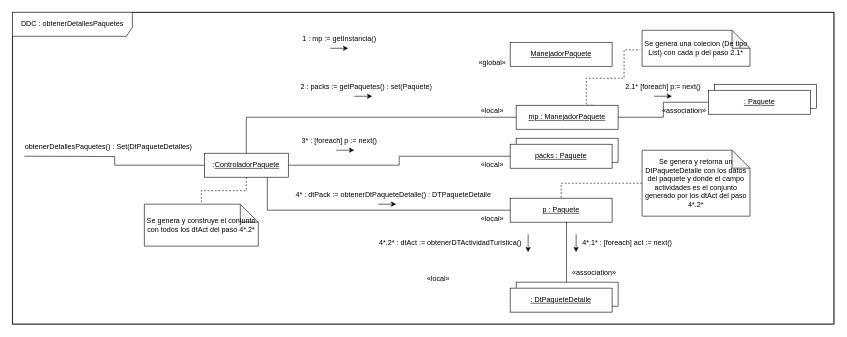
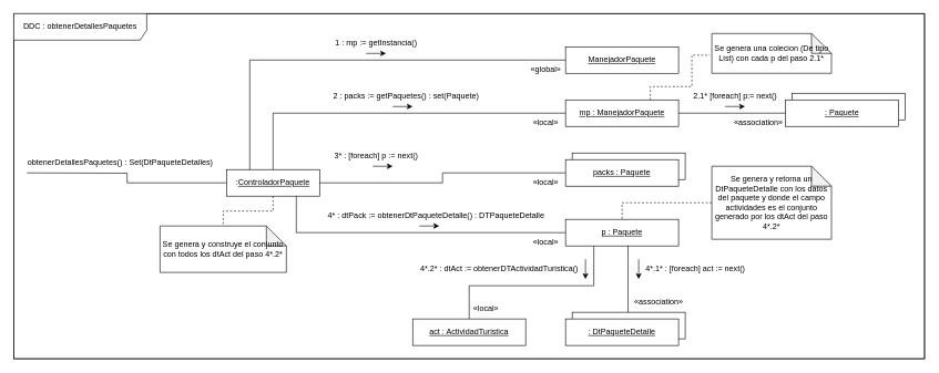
  <mxCell id="0" />
  <mxCell id="1" parent="0" />
  <mxCell id="2" value="" style="rounded=0;whiteSpace=wrap;html=1;" vertex="1" parent="1"><mxGeometry x="20" y="20" width="1370" height="520" as="geometry" /></mxCell>
  <mxCell id="3" value="DDC :&amp;nbsp;&lt;span style=&quot;&quot;&gt;obtenerDetallesPaquetes&lt;/span&gt;" style="shape=umlFrame;whiteSpace=wrap;html=1;width=200;height=40;" vertex="1" parent="1"><mxGeometry x="20" y="20" width="1370" height="520" as="geometry" /></mxCell>
  <mxCell id="4" style="edgeStyle=orthogonalEdgeStyle;rounded=0;orthogonalLoop=1;jettySize=auto;html=1;endArrow=none;endFill=0;" edge="1" parent="1" source="7"><mxGeometry relative="1" as="geometry"><mxPoint x="40" y="260" as="targetPoint" /></mxGeometry></mxCell>
  <mxCell id="5" style="edgeStyle=orthogonalEdgeStyle;rounded=0;orthogonalLoop=1;jettySize=auto;html=1;entryX=0;entryY=0.5;entryDx=0;entryDy=0;endArrow=none;endFill=0;" edge="1" parent="1" source="7" target="18"><mxGeometry relative="1" as="geometry" /></mxCell>
  <mxCell id="6" style="edgeStyle=orthogonalEdgeStyle;rounded=0;orthogonalLoop=1;jettySize=auto;html=1;endArrow=none;endFill=0;dashed=1;" edge="1" parent="1" source="7" target="31"><mxGeometry relative="1" as="geometry" /></mxCell>
  <mxCell id="7" value=":&lt;u&gt;ControladorPaquete&lt;/u&gt;" style="rounded=0;whiteSpace=wrap;html=1;" vertex="1" parent="1"><mxGeometry x="340" y="255" width="140" height="40" as="geometry" /></mxCell>
  <mxCell id="8" value="obtenerDetallesPaquetes() : Set(DtPaqueteDetalles)" style="text;html=1;align=center;verticalAlign=middle;resizable=0;points=[];autosize=1;strokeColor=none;fillColor=none;" vertex="1" parent="1"><mxGeometry x="30" y="230" width="300" height="30" as="geometry" /></mxCell>
  <mxCell id="9" style="edgeStyle=orthogonalEdgeStyle;rounded=0;orthogonalLoop=1;jettySize=auto;html=1;entryX=0.5;entryY=0;entryDx=0;entryDy=0;endArrow=none;endFill=0;" edge="1" parent="1" source="11" target="7"><mxGeometry relative="1" as="geometry" /></mxCell>
  <mxCell id="10" style="edgeStyle=orthogonalEdgeStyle;rounded=0;orthogonalLoop=1;jettySize=auto;html=1;entryX=-0.017;entryY=0.543;entryDx=0;entryDy=0;entryPerimeter=0;endArrow=none;endFill=0;exitX=0.75;exitY=0;exitDx=0;exitDy=0;dashed=1;" edge="1" parent="1" source="11" target="50"><mxGeometry relative="1" as="geometry"><Array as="points"><mxPoint x="977" y="130" /><mxPoint x="1040" y="130" /><mxPoint x="1040" y="83" /></Array></mxGeometry></mxCell>
- <mxCell id="11" value="&lt;u&gt;mp : ManejadorPaquete&lt;/u&gt;" style="rounded=0;whiteSpace=wrap;html=1;" vertex="1" parent="1"><mxGeometry x="860" y="175" width="170" height="40" as="geometry" /></mxCell>
+ <mxCell id="11" value="&lt;u&gt;mp : ManejadorPaquete&lt;/u&gt;" style="rounded=0;whiteSpace=wrap;html=1;" vertex="1" parent="1"><mxGeometry x="850" y="150" width="170" height="40" as="geometry" /></mxCell>
+ <mxCell id="12" style="edgeStyle=orthogonalEdgeStyle;rounded=0;orthogonalLoop=1;jettySize=auto;html=1;entryX=0.25;entryY=0;entryDx=0;entryDy=0;endArrow=none;endFill=0;" edge="1" parent="1" source="13" target="7"><mxGeometry relative="1" as="geometry" /></mxCell>
  <mxCell id="13" value="&lt;u&gt;ManejadorPaquete&lt;/u&gt;" style="rounded=0;whiteSpace=wrap;html=1;" vertex="1" parent="1"><mxGeometry x="850" y="70" width="170" height="40" as="geometry" /></mxCell>
  <mxCell id="14" value="1 : mp := getInstancia()" style="text;html=1;align=center;verticalAlign=middle;resizable=0;points=[];autosize=1;strokeColor=none;fillColor=none;" vertex="1" parent="1"><mxGeometry x="490" y="50" width="150" height="30" as="geometry" /></mxCell>
  <mxCell id="15" value="2 : packs := getPaquetes() : set(Paquete)" style="text;html=1;align=center;verticalAlign=middle;resizable=0;points=[];autosize=1;strokeColor=none;fillColor=none;" vertex="1" parent="1"><mxGeometry x="490" y="130" width="240" height="30" as="geometry" /></mxCell>
  <mxCell id="16" value="" style="group" vertex="1" connectable="0" parent="1"><mxGeometry x="850" y="230" width="180" height="50" as="geometry" /></mxCell>
  <mxCell id="17" value="" style="rounded=0;whiteSpace=wrap;html=1;" vertex="1" parent="16"><mxGeometry x="10" width="170" height="40" as="geometry" /></mxCell>
  <mxCell id="18" value="&lt;u&gt;packs : Paquete&lt;/u&gt;" style="rounded=0;whiteSpace=wrap;html=1;" vertex="1" parent="16"><mxGeometry y="10" width="170" height="40" as="geometry" /></mxCell>
  <mxCell id="19" value="3* : [foreach] p := next()" style="text;html=1;align=center;verticalAlign=middle;resizable=0;points=[];autosize=1;strokeColor=none;fillColor=none;" vertex="1" parent="1"><mxGeometry x="490" y="220" width="150" height="30" as="geometry" /></mxCell>
  <mxCell id="20" style="edgeStyle=orthogonalEdgeStyle;rounded=0;orthogonalLoop=1;jettySize=auto;html=1;entryX=0.75;entryY=1;entryDx=0;entryDy=0;endArrow=none;endFill=0;" edge="1" parent="1" source="22" target="7"><mxGeometry relative="1" as="geometry" /></mxCell>
+ <mxCell id="21" style="edgeStyle=orthogonalEdgeStyle;rounded=0;orthogonalLoop=1;jettySize=auto;html=1;endArrow=none;endFill=0;exitX=0.25;exitY=1;exitDx=0;exitDy=0;" edge="1" parent="1" source="22" target="24"><mxGeometry relative="1" as="geometry"><Array as="points"><mxPoint x="893" y="430" /><mxPoint x="705" y="430" /></Array></mxGeometry></mxCell>
  <mxCell id="22" value="&lt;u&gt;p : Paquete&lt;/u&gt;" style="rounded=0;whiteSpace=wrap;html=1;" vertex="1" parent="1"><mxGeometry x="850" y="330" width="170" height="40" as="geometry" /></mxCell>
  <mxCell id="23" value="4* : dtPack := obtenerDtPaqueteDetalle() : DTPaqueteDetalle" style="text;html=1;align=center;verticalAlign=middle;resizable=0;points=[];autosize=1;strokeColor=none;fillColor=none;" vertex="1" parent="1"><mxGeometry x="480" y="310" width="350" height="30" as="geometry" /></mxCell>
+ <mxCell id="24" value="&lt;u&gt;act : ActividadTuristica&lt;/u&gt;" style="rounded=0;whiteSpace=wrap;html=1;" vertex="1" parent="1"><mxGeometry x="620" y="480" width="170" height="40" as="geometry" /></mxCell>
  <mxCell id="25" value="" style="group" vertex="1" connectable="0" parent="1"><mxGeometry x="850" y="470" width="180" height="50" as="geometry" /></mxCell>
  <mxCell id="26" value="" style="rounded=0;whiteSpace=wrap;html=1;" vertex="1" parent="25"><mxGeometry x="10" width="170" height="40" as="geometry" /></mxCell>
  <mxCell id="27" value="&lt;u&gt;: DtPaqueteDetalle&lt;/u&gt;" style="rounded=0;whiteSpace=wrap;html=1;" vertex="1" parent="25"><mxGeometry y="10" width="170" height="40" as="geometry" /></mxCell>
  <mxCell id="28" style="edgeStyle=orthogonalEdgeStyle;rounded=0;orthogonalLoop=1;jettySize=auto;html=1;entryX=0.553;entryY=0.986;entryDx=0;entryDy=0;entryPerimeter=0;endArrow=none;endFill=0;" edge="1" parent="1" source="26" target="22"><mxGeometry relative="1" as="geometry"><Array as="points"><mxPoint x="940" y="510" /><mxPoint x="940" y="510" /></Array></mxGeometry></mxCell>
  <mxCell id="29" value="4*.1* : [foreach] act := next()" style="text;html=1;align=center;verticalAlign=middle;resizable=0;points=[];autosize=1;strokeColor=none;fillColor=none;" vertex="1" parent="1"><mxGeometry x="960" y="390" width="170" height="30" as="geometry" /></mxCell>
  <mxCell id="30" value="4*.2* : dtAct := obtenerDTActividadTuristica()" style="text;html=1;align=center;verticalAlign=middle;resizable=0;points=[];autosize=1;strokeColor=none;fillColor=none;" vertex="1" parent="1"><mxGeometry x="620" y="390" width="260" height="30" as="geometry" /></mxCell>
  <mxCell id="31" value="Se genera y construye el conjunto con todos los dtAct del paso 4*.2*" style="shape=note;whiteSpace=wrap;html=1;backgroundOutline=1;darkOpacity=0.05;" vertex="1" parent="1"><mxGeometry x="240" y="340" width="190" height="70" as="geometry" /></mxCell>
  <mxCell id="32" style="edgeStyle=orthogonalEdgeStyle;rounded=0;orthogonalLoop=1;jettySize=auto;html=1;entryX=0.5;entryY=0;entryDx=0;entryDy=0;dashed=1;endArrow=none;endFill=0;" edge="1" parent="1" source="33" target="22"><mxGeometry relative="1" as="geometry" /></mxCell>
  <mxCell id="33" value="Se genera y retorna un DtPaqueteDetalle con los datos del paquete y donde el campo actividades es el conjunto generado por los dtAct del paso 4*.2*" style="shape=note;whiteSpace=wrap;html=1;backgroundOutline=1;darkOpacity=0.05;" vertex="1" parent="1"><mxGeometry x="1070" y="250" width="180" height="110" as="geometry" /></mxCell>
  <mxCell id="34" value="" style="endArrow=classic;html=1;rounded=0;" edge="1" parent="1"><mxGeometry width="50" height="50" relative="1" as="geometry"><mxPoint x="880" y="390" as="sourcePoint" /><mxPoint x="880" y="420" as="targetPoint" /></mxGeometry></mxCell>
  <mxCell id="35" value="" style="endArrow=classic;html=1;rounded=0;" edge="1" parent="1"><mxGeometry width="50" height="50" relative="1" as="geometry"><mxPoint x="630" y="340" as="sourcePoint" /><mxPoint x="660" y="340" as="targetPoint" /></mxGeometry></mxCell>
  <mxCell id="36" value="" style="endArrow=classic;html=1;rounded=0;" edge="1" parent="1"><mxGeometry width="50" height="50" relative="1" as="geometry"><mxPoint x="960" y="390" as="sourcePoint" /><mxPoint x="960" y="420" as="targetPoint" /></mxGeometry></mxCell>
  <mxCell id="37" value="" style="endArrow=classic;html=1;rounded=0;" edge="1" parent="1"><mxGeometry width="50" height="50" relative="1" as="geometry"><mxPoint x="560" y="250" as="sourcePoint" /><mxPoint x="590" y="250" as="targetPoint" /></mxGeometry></mxCell>
  <mxCell id="38" value="" style="endArrow=classic;html=1;rounded=0;" edge="1" parent="1"><mxGeometry width="50" height="50" relative="1" as="geometry"><mxPoint x="590" y="160" as="sourcePoint" /><mxPoint x="620" y="160" as="targetPoint" /></mxGeometry></mxCell>
  <mxCell id="39" value="" style="endArrow=classic;html=1;rounded=0;" edge="1" parent="1"><mxGeometry width="50" height="50" relative="1" as="geometry"><mxPoint x="550" y="80" as="sourcePoint" /><mxPoint x="580" y="80" as="targetPoint" /></mxGeometry></mxCell>
  <mxCell id="40" value="«association»&lt;br/&gt;" style="text;html=1;align=center;verticalAlign=middle;resizable=0;points=[];autosize=1;strokeColor=none;fillColor=none;" vertex="1" parent="1"><mxGeometry x="940" y="440" width="100" height="30" as="geometry" /></mxCell>
  <mxCell id="41" value="«local»" style="text;html=1;align=center;verticalAlign=middle;resizable=0;points=[];autosize=1;strokeColor=none;fillColor=none;" vertex="1" parent="1"><mxGeometry x="700" y="450" width="60" height="30" as="geometry" /></mxCell>
  <mxCell id="42" value="«local»" style="text;html=1;align=center;verticalAlign=middle;resizable=0;points=[];autosize=1;strokeColor=none;fillColor=none;" vertex="1" parent="1"><mxGeometry x="790" y="350" width="60" height="30" as="geometry" /></mxCell>
  <mxCell id="43" value="«local»" style="text;html=1;align=center;verticalAlign=middle;resizable=0;points=[];autosize=1;strokeColor=none;fillColor=none;" vertex="1" parent="1"><mxGeometry x="790" y="260" width="60" height="30" as="geometry" /></mxCell>
  <mxCell id="44" value="«global»" style="text;html=1;align=center;verticalAlign=middle;resizable=0;points=[];autosize=1;strokeColor=none;fillColor=none;" vertex="1" parent="1"><mxGeometry x="785" y="90" width="70" height="30" as="geometry" /></mxCell>
  <mxCell id="45" value="" style="group" vertex="1" connectable="0" parent="1"><mxGeometry x="1181" y="140" width="180" height="50" as="geometry" /></mxCell>
  <mxCell id="46" value="" style="rounded=0;whiteSpace=wrap;html=1;" vertex="1" parent="45"><mxGeometry x="10" width="170" height="40" as="geometry" /></mxCell>
  <mxCell id="47" value="&lt;u&gt;: Paquete&lt;/u&gt;" style="rounded=0;whiteSpace=wrap;html=1;" vertex="1" parent="45"><mxGeometry y="10" width="170" height="40" as="geometry" /></mxCell>
  <mxCell id="48" style="edgeStyle=orthogonalEdgeStyle;rounded=0;orthogonalLoop=1;jettySize=auto;html=1;entryX=1;entryY=0.5;entryDx=0;entryDy=0;endArrow=none;endFill=0;" edge="1" parent="1" source="47" target="11"><mxGeometry relative="1" as="geometry" /></mxCell>
  <mxCell id="49" value="«association»&lt;br/&gt;" style="text;html=1;align=center;verticalAlign=middle;resizable=0;points=[];autosize=1;strokeColor=none;fillColor=none;" vertex="1" parent="1"><mxGeometry x="1090" y="170" width="100" height="30" as="geometry" /></mxCell>
  <mxCell id="50" value="Se genera una colecion (De tipo List) con cada p del paso 2.1*" style="shape=note;whiteSpace=wrap;html=1;backgroundOutline=1;darkOpacity=0.05;" vertex="1" parent="1"><mxGeometry x="1070" y="50" width="180" height="60" as="geometry" /></mxCell>
  <mxCell id="51" value="2.1* [foreach] p:= next()" style="text;html=1;align=center;verticalAlign=middle;resizable=0;points=[];autosize=1;strokeColor=none;fillColor=none;" vertex="1" parent="1"><mxGeometry x="1030" y="130" width="150" height="30" as="geometry" /></mxCell>
  <mxCell id="52" value="" style="endArrow=classic;html=1;rounded=0;" edge="1" parent="1"><mxGeometry width="50" height="50" relative="1" as="geometry"><mxPoint x="1090" y="160" as="sourcePoint" /><mxPoint x="1120" y="160" as="targetPoint" /></mxGeometry></mxCell>
  <mxCell id="53" value="«local»" style="text;html=1;align=center;verticalAlign=middle;resizable=0;points=[];autosize=1;strokeColor=none;fillColor=none;" vertex="1" parent="1"><mxGeometry x="790" y="170" width="60" height="30" as="geometry" /></mxCell>
